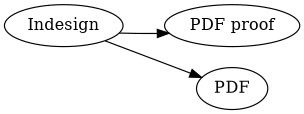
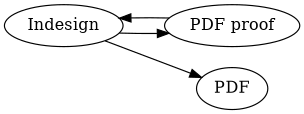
  digraph {
    rankdir=LR
    Indesign
    "PDF proof"
    PDF
    Indesign -> "PDF proof"
    Indesign -> PDF
+   "PDF proof" -> Indesign
  }
